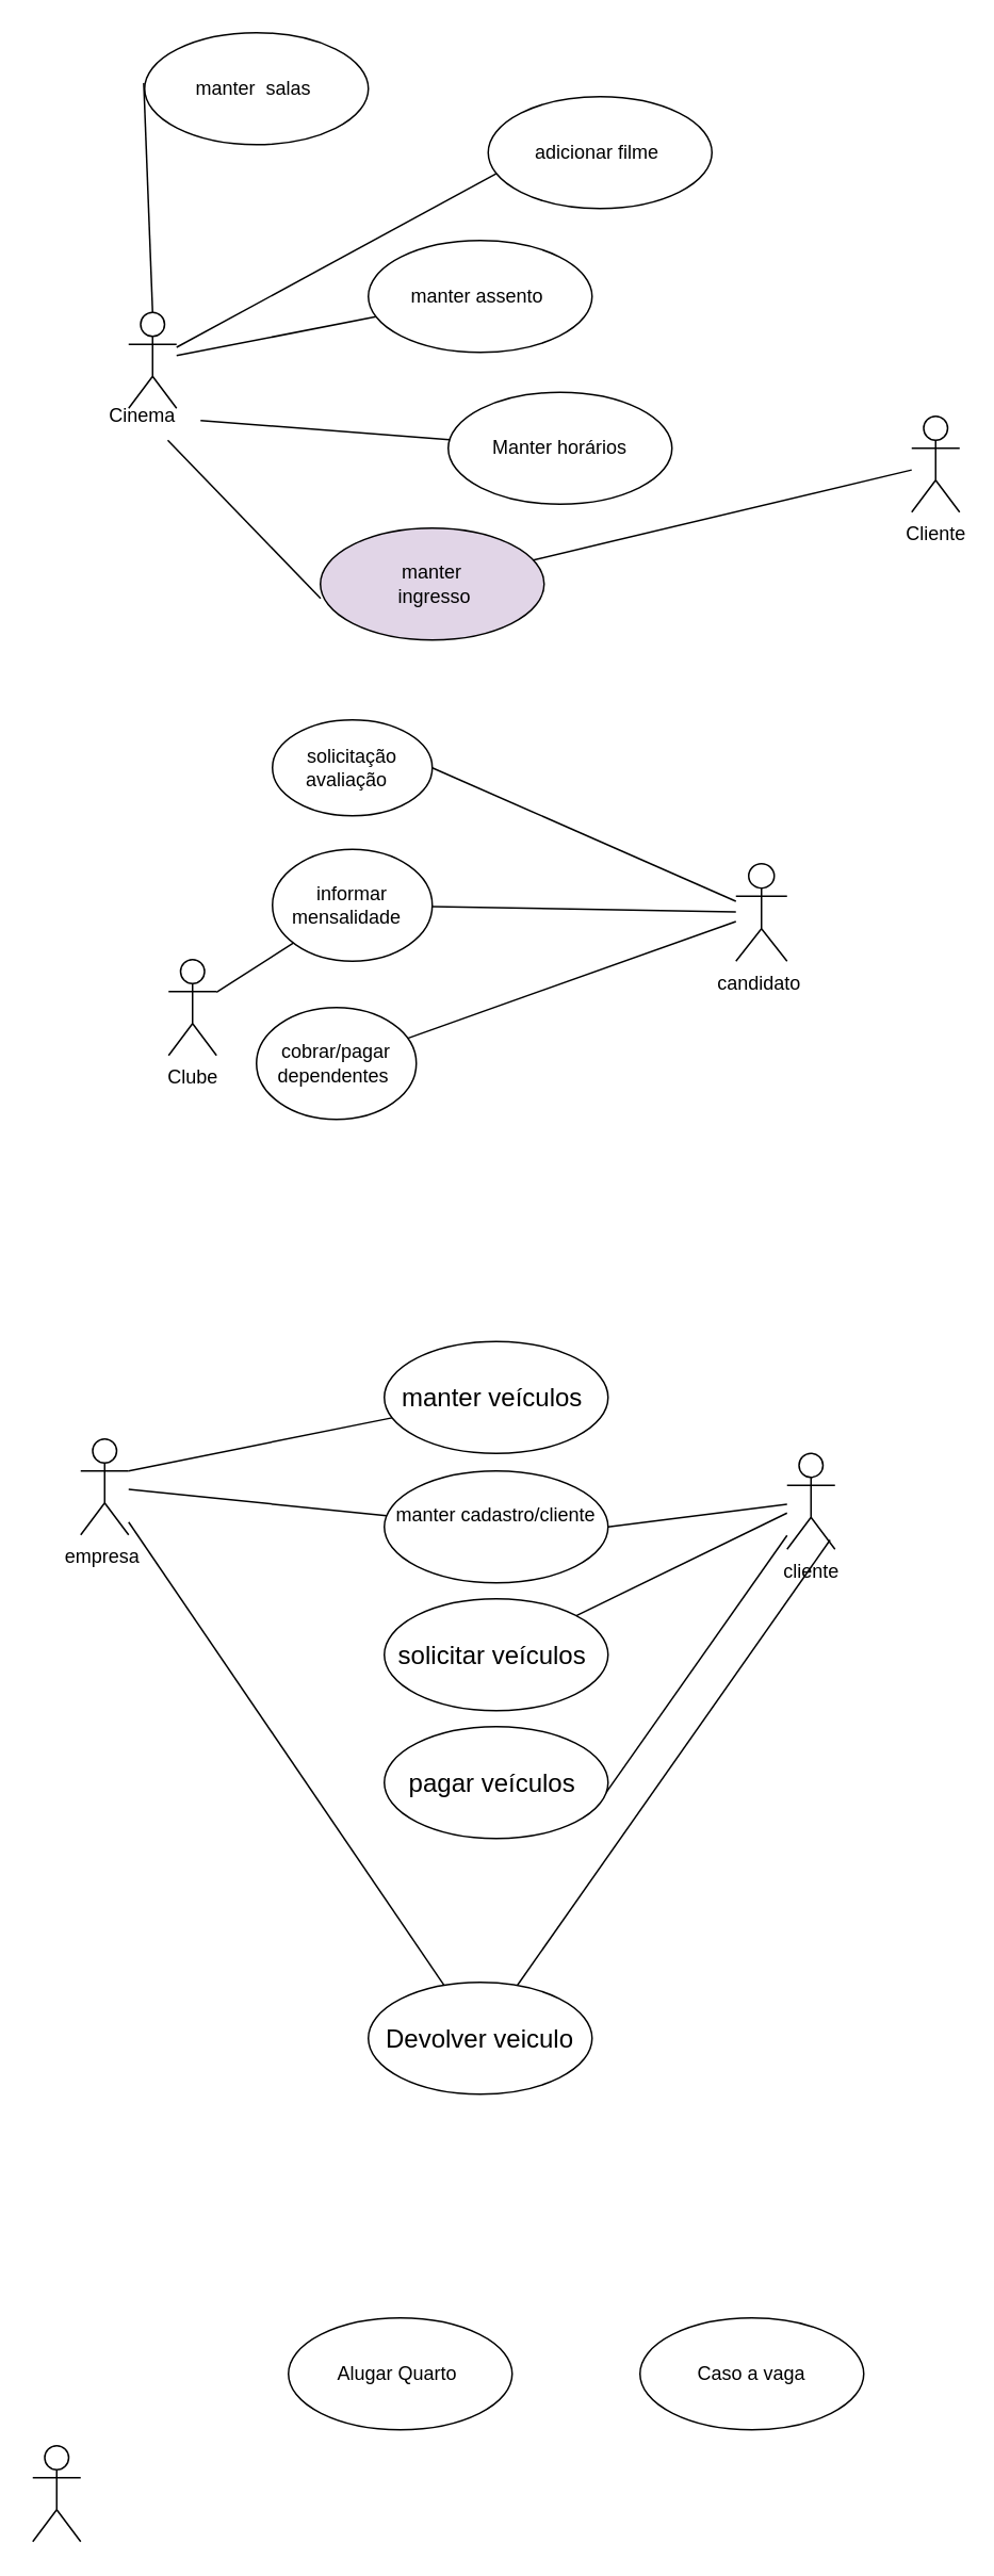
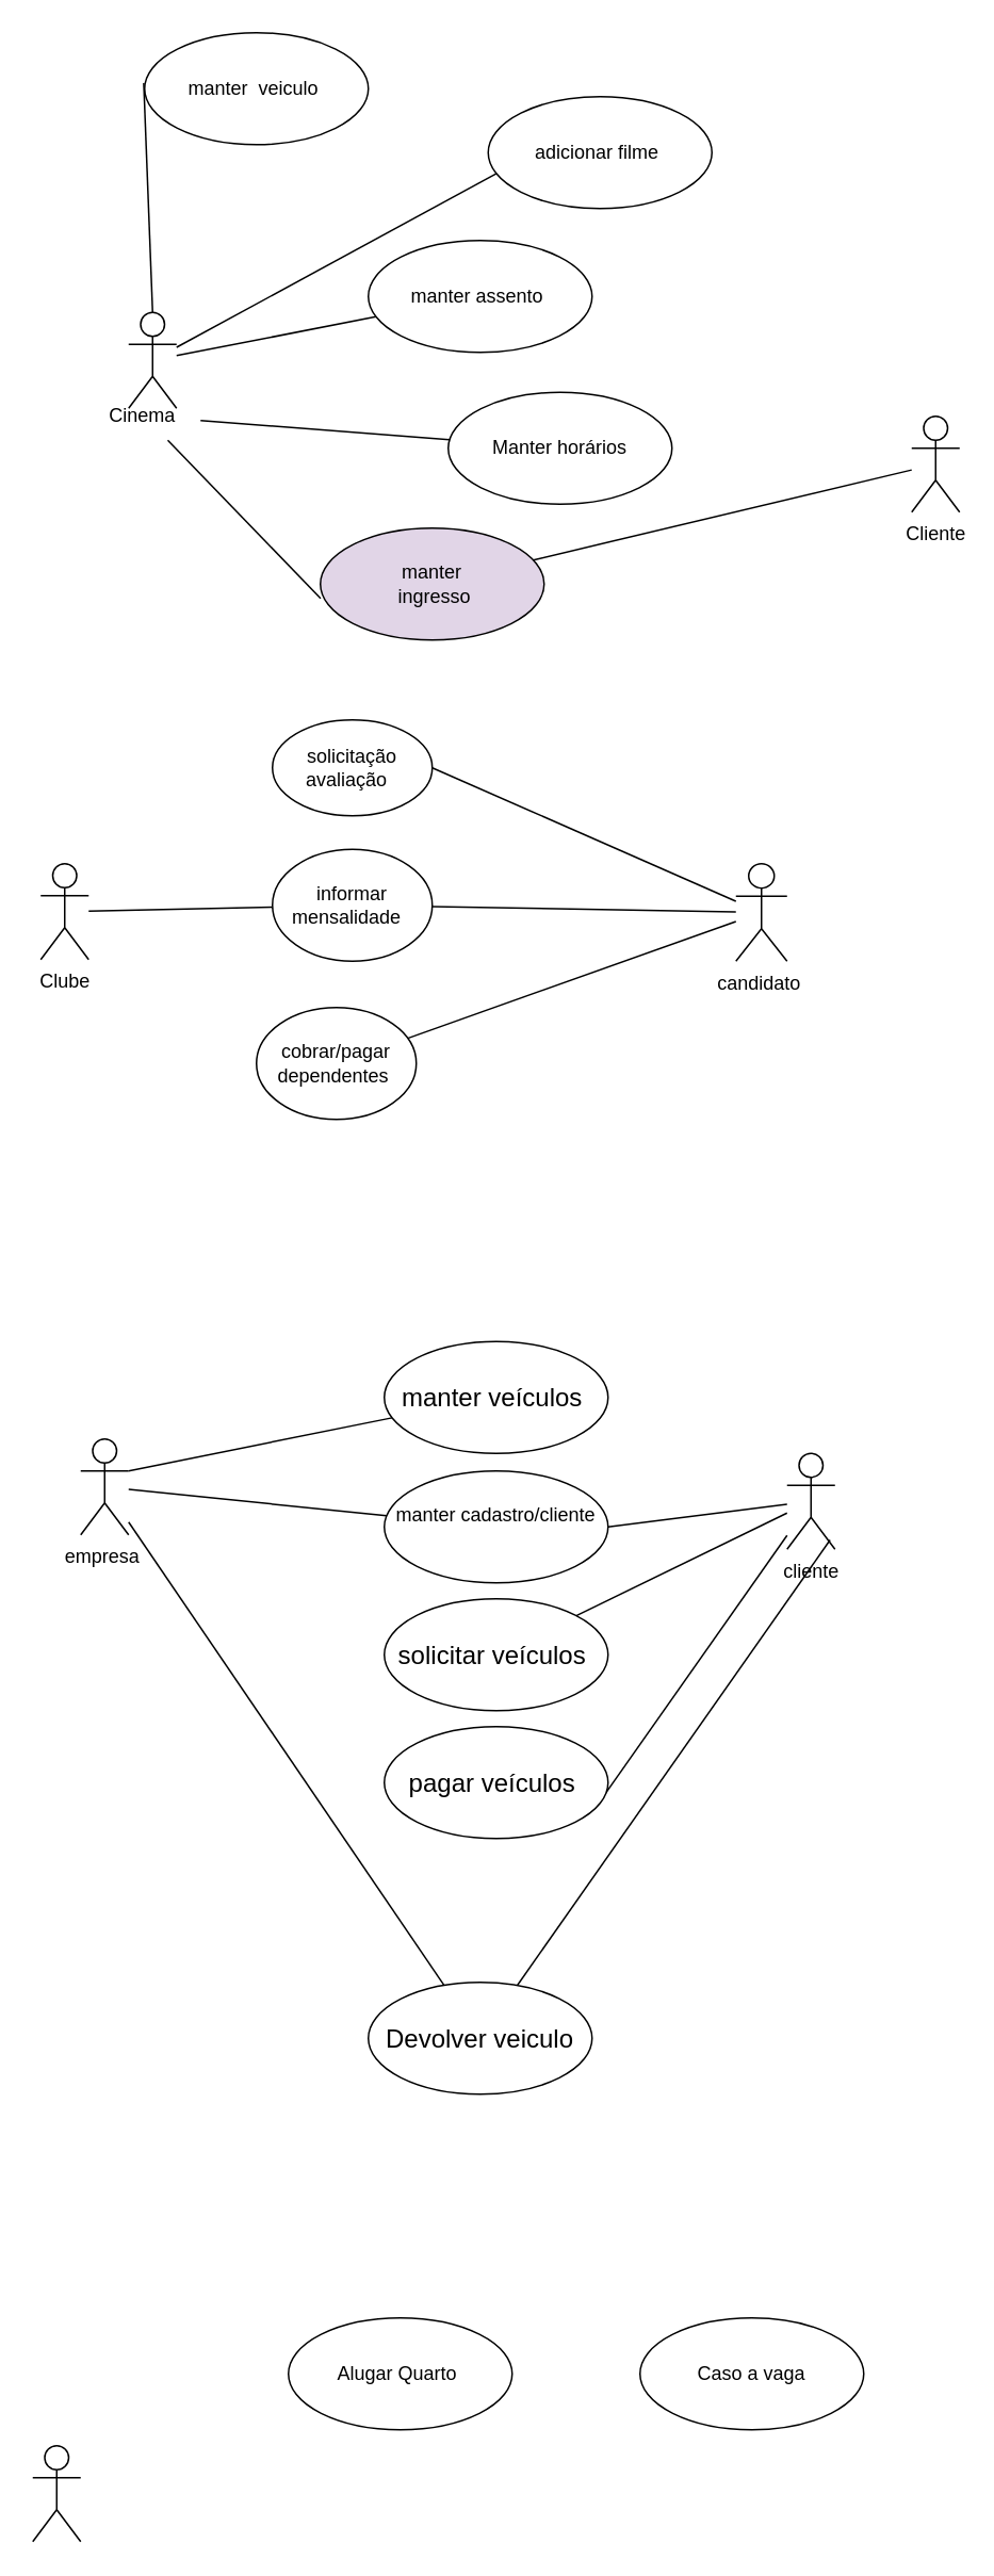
  <mxCell id="0" />
  <mxCell id="1" parent="0" />
  <mxCell id="2" style="rounded=0;orthogonalLoop=1;jettySize=auto;html=1;exitX=0.5;exitY=0;exitDx=0;exitDy=0;exitPerimeter=0;entryX=-0.004;entryY=0.45;entryDx=0;entryDy=0;entryPerimeter=0;endArrow=none;endFill=0;" parent="1" source="5" target="10" edge="1"><mxGeometry relative="1" as="geometry" /></mxCell>
  <mxCell id="3" style="rounded=0;orthogonalLoop=1;jettySize=auto;html=1;entryX=0.046;entryY=0.677;entryDx=0;entryDy=0;entryPerimeter=0;endArrow=none;endFill=0;" parent="1" source="5" target="9" edge="1"><mxGeometry relative="1" as="geometry" /></mxCell>
  <mxCell id="4" style="rounded=0;orthogonalLoop=1;jettySize=auto;html=1;endArrow=none;endFill=0;" parent="1" source="5" target="11" edge="1"><mxGeometry relative="1" as="geometry" /></mxCell>
  <mxCell id="5" value="" style="shape=umlActor;html=1;verticalLabelPosition=bottom;verticalAlign=top;align=center;" parent="1" vertex="1"><mxGeometry x="80" y="195" width="30" height="60" as="geometry" /></mxCell>
  <mxCell id="6" style="rounded=0;orthogonalLoop=1;jettySize=auto;html=1;endArrow=none;endFill=0;" parent="1" source="8" target="15" edge="1"><mxGeometry relative="1" as="geometry" /></mxCell>
  <mxCell id="7" style="rounded=0;orthogonalLoop=1;jettySize=auto;html=1;entryX=0.001;entryY=0.629;entryDx=0;entryDy=0;entryPerimeter=0;endArrow=none;endFill=0;" parent="1" source="8" target="14" edge="1"><mxGeometry relative="1" as="geometry" /></mxCell>
  <mxCell id="8" value="Cinema&amp;nbsp;" style="text;html=1;align=center;verticalAlign=middle;resizable=0;points=[];autosize=1;strokeColor=none;fillColor=none;" parent="1" vertex="1"><mxGeometry x="55" y="245" width="70" height="30" as="geometry" /></mxCell>
  <mxCell id="9" value="adicionar filme&amp;nbsp;" style="ellipse;whiteSpace=wrap;html=1;" parent="1" vertex="1"><mxGeometry x="305" y="60" width="140" height="70" as="geometry" /></mxCell>
- <mxCell id="10" value="manter&amp;nbsp; salas&amp;nbsp;" style="ellipse;whiteSpace=wrap;html=1;" parent="1" vertex="1"><mxGeometry x="90" y="20" width="140" height="70" as="geometry" /></mxCell>
+ <mxCell id="10" value="manter&amp;nbsp; veiculo&amp;nbsp;" style="ellipse;whiteSpace=wrap;html=1;" parent="1" vertex="1"><mxGeometry x="90" y="20" width="140" height="70" as="geometry" /></mxCell>
  <mxCell id="11" value="manter assento&amp;nbsp;" style="ellipse;whiteSpace=wrap;html=1;" parent="1" vertex="1"><mxGeometry x="230" y="150" width="140" height="70" as="geometry" /></mxCell>
  <mxCell id="12" style="rounded=0;orthogonalLoop=1;jettySize=auto;html=1;endArrow=none;endFill=0;" parent="1" source="13" target="14" edge="1"><mxGeometry relative="1" as="geometry" /></mxCell>
  <mxCell id="13" value="Cliente&lt;br&gt;" style="shape=umlActor;html=1;verticalLabelPosition=bottom;verticalAlign=top;align=center;" parent="1" vertex="1"><mxGeometry x="570" y="260" width="30" height="60" as="geometry" /></mxCell>
  <mxCell id="14" value="manter&lt;br&gt;&amp;nbsp;ingresso" style="ellipse;whiteSpace=wrap;html=1;fillColor=#e1d5e7;" parent="1" vertex="1"><mxGeometry x="200" y="330" width="140" height="70" as="geometry" /></mxCell>
  <mxCell id="15" value="&amp;nbsp;Manter horários&amp;nbsp;" style="ellipse;whiteSpace=wrap;html=1;" parent="1" vertex="1"><mxGeometry x="280" y="245" width="140" height="70" as="geometry" /></mxCell>
  <mxCell id="16" style="rounded=0;orthogonalLoop=1;jettySize=auto;html=1;endArrow=none;endFill=0;" parent="1" source="17" target="24" edge="1"><mxGeometry relative="1" as="geometry" /></mxCell>
- <mxCell id="17" value="Clube" style="shape=umlActor;html=1;verticalLabelPosition=bottom;verticalAlign=top;align=center;" parent="1" vertex="1"><mxGeometry x="105" y="600" width="30" height="60" as="geometry" /></mxCell>
+ <mxCell id="17" value="Clube" style="shape=umlActor;html=1;verticalLabelPosition=bottom;verticalAlign=top;align=center;" parent="1" vertex="1"><mxGeometry x="25" y="540" width="30" height="60" as="geometry" /></mxCell>
  <mxCell id="18" style="rounded=0;orthogonalLoop=1;jettySize=auto;html=1;entryX=1;entryY=0.5;entryDx=0;entryDy=0;strokeColor=default;endArrow=none;endFill=0;" parent="1" source="20" target="21" edge="1"><mxGeometry relative="1" as="geometry" /></mxCell>
  <mxCell id="19" style="rounded=0;orthogonalLoop=1;jettySize=auto;html=1;endArrow=none;endFill=0;" parent="1" source="20" target="22" edge="1"><mxGeometry relative="1" as="geometry" /></mxCell>
  <mxCell id="20" value="candidato&amp;nbsp;" style="shape=umlActor;html=1;verticalLabelPosition=bottom;verticalAlign=top;align=center;" parent="1" vertex="1"><mxGeometry x="460" y="540" width="32" height="61" as="geometry" /></mxCell>
  <mxCell id="21" value="solicitação avaliação&amp;nbsp;&amp;nbsp;" style="ellipse;whiteSpace=wrap;html=1;" parent="1" vertex="1"><mxGeometry x="170" y="450" width="100" height="60" as="geometry" /></mxCell>
  <mxCell id="22" value="cobrar/pagar dependentes&amp;nbsp;" style="ellipse;whiteSpace=wrap;html=1;" parent="1" vertex="1"><mxGeometry x="160" y="630" width="100" height="70" as="geometry" /></mxCell>
  <mxCell id="23" style="rounded=0;orthogonalLoop=1;jettySize=auto;html=1;endArrow=none;endFill=0;" parent="1" source="24" target="20" edge="1"><mxGeometry relative="1" as="geometry" /></mxCell>
  <mxCell id="24" value="informar mensalidade&amp;nbsp;&amp;nbsp;" style="ellipse;whiteSpace=wrap;html=1;" parent="1" vertex="1"><mxGeometry x="170" y="531" width="100" height="70" as="geometry" /></mxCell>
  <mxCell id="25" style="edgeStyle=none;curved=1;rounded=0;orthogonalLoop=1;jettySize=auto;html=1;exitX=1;exitY=0.333;exitDx=0;exitDy=0;exitPerimeter=0;fontSize=12;startSize=8;endSize=8;endArrow=none;endFill=0;" parent="1" source="28" target="34" edge="1"><mxGeometry relative="1" as="geometry" /></mxCell>
  <mxCell id="26" style="edgeStyle=none;curved=1;rounded=0;orthogonalLoop=1;jettySize=auto;html=1;fontSize=12;startSize=8;endSize=8;endArrow=none;endFill=0;" parent="1" source="28" target="33" edge="1"><mxGeometry relative="1" as="geometry" /></mxCell>
  <mxCell id="27" style="edgeStyle=none;curved=1;rounded=0;orthogonalLoop=1;jettySize=auto;html=1;fontSize=12;startSize=8;endSize=8;endArrow=none;endFill=0;" parent="1" source="28" target="38" edge="1"><mxGeometry relative="1" as="geometry" /></mxCell>
  <mxCell id="28" value="empresa&amp;nbsp;" style="shape=umlActor;html=1;verticalLabelPosition=bottom;verticalAlign=top;align=center;" parent="1" vertex="1"><mxGeometry x="50" y="900" width="30" height="60" as="geometry" /></mxCell>
  <mxCell id="29" style="edgeStyle=none;curved=1;rounded=0;orthogonalLoop=1;jettySize=auto;html=1;entryX=1;entryY=0.5;entryDx=0;entryDy=0;fontSize=12;startSize=8;endSize=8;endArrow=none;endFill=0;" parent="1" source="32" target="33" edge="1"><mxGeometry relative="1" as="geometry" /></mxCell>
  <mxCell id="30" style="edgeStyle=none;curved=1;rounded=0;orthogonalLoop=1;jettySize=auto;html=1;fontSize=12;startSize=8;endSize=8;endArrow=none;endFill=0;" parent="1" source="32" target="35" edge="1"><mxGeometry relative="1" as="geometry" /></mxCell>
  <mxCell id="31" style="edgeStyle=none;curved=1;rounded=0;orthogonalLoop=1;jettySize=auto;html=1;entryX=0.982;entryY=0.616;entryDx=0;entryDy=0;entryPerimeter=0;fontSize=12;startSize=8;endSize=8;endArrow=none;endFill=0;" parent="1" source="32" target="36" edge="1"><mxGeometry relative="1" as="geometry" /></mxCell>
  <mxCell id="32" value="cliente&lt;br&gt;" style="shape=umlActor;html=1;verticalLabelPosition=bottom;verticalAlign=top;align=center;" parent="1" vertex="1"><mxGeometry x="492" y="909" width="30" height="60" as="geometry" /></mxCell>
  <mxCell id="33" value="manter cadastro/cliente&lt;br&gt;&amp;nbsp;" style="ellipse;whiteSpace=wrap;html=1;" parent="1" vertex="1"><mxGeometry x="240" y="920" width="140" height="70" as="geometry" /></mxCell>
  <mxCell id="34" value="manter veículos&amp;nbsp;" style="ellipse;whiteSpace=wrap;html=1;fontSize=16;" parent="1" vertex="1"><mxGeometry x="240" y="839" width="140" height="70" as="geometry" /></mxCell>
  <mxCell id="35" value="solicitar veículos&amp;nbsp;" style="ellipse;whiteSpace=wrap;html=1;fontSize=16;" parent="1" vertex="1"><mxGeometry x="240" y="1000" width="140" height="70" as="geometry" /></mxCell>
  <mxCell id="36" value="pagar veículos&amp;nbsp;" style="ellipse;whiteSpace=wrap;html=1;fontSize=16;" parent="1" vertex="1"><mxGeometry x="240" y="1080" width="140" height="70" as="geometry" /></mxCell>
  <mxCell id="37" style="edgeStyle=none;curved=1;rounded=0;orthogonalLoop=1;jettySize=auto;html=1;entryX=0.898;entryY=0.903;entryDx=0;entryDy=0;entryPerimeter=0;fontSize=12;startSize=8;endSize=8;endArrow=none;endFill=0;" parent="1" source="38" target="32" edge="1"><mxGeometry relative="1" as="geometry" /></mxCell>
  <mxCell id="38" value="Devolver veiculo" style="ellipse;whiteSpace=wrap;html=1;fontSize=16;" parent="1" vertex="1"><mxGeometry x="230" y="1240" width="140" height="70" as="geometry" /></mxCell>
  <mxCell id="39" value="" style="shape=umlActor;html=1;verticalLabelPosition=bottom;verticalAlign=top;align=center;" vertex="1" parent="1"><mxGeometry x="20" y="1530" width="30" height="60" as="geometry" /></mxCell>
  <mxCell id="40" value="Alugar Quarto&amp;nbsp;" style="ellipse;whiteSpace=wrap;html=1;" vertex="1" parent="1"><mxGeometry x="180" y="1450" width="140" height="70" as="geometry" /></mxCell>
  <mxCell id="41" value="Caso a vaga&lt;br&gt;" style="ellipse;whiteSpace=wrap;html=1;" vertex="1" parent="1"><mxGeometry x="400" y="1450" width="140" height="70" as="geometry" /></mxCell>
